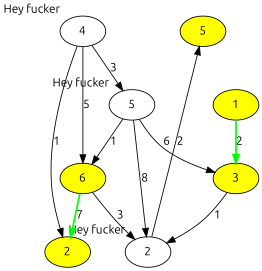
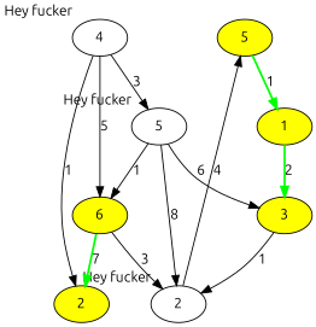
  digraph {
    fontname=Ubuntu
    node [fillcolor=yellow fontname=Ubuntu style=filled]
    edge [fontname=Ubuntu]
    n1 [label=5]
    1
    3
    2 [xlabel="Hey fucker" fillcolor="" style=""]
    6
    n6 [label=2]
    4 [xlabel="Hey fucker" fillcolor="" style=""]
    5 [xlabel="Hey fucker" fillcolor="" style=""]
+   n1 -> 1 [color=green label=1 penwidth=2.0]
    1 -> 3 [color=green label=2 penwidth=2.0]
    3 -> 2 [label=1]
-   2 -> n1 [label=2]
+   2 -> n1 [label=4]
    6 -> 2 [label=3]
    6 -> n6 [color=green label=7 penwidth=2.0]
    4 -> 6 [label=5]
    4 -> n6 [label=1]
    4 -> 5 [label=3]
    5 -> 3 [label=6]
    5 -> 2 [label=8]
    5 -> 6 [label=1]
  }
